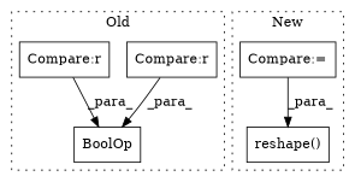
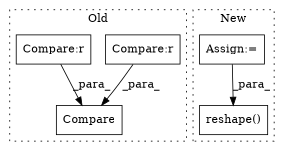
  digraph {
    node [a=40 s=18701 shape=box]
-   n1 [a=72 l=43 label=BoolOp]
+   n1 [a=72 l=43 label=Compare]
    n2 [l=17 label="Compare:r" s=18727]
    n3 [l=21 label="Compare:r"]
    n4 [a=75 l="11,1" label="reshape()" s="18126,18171"]
-   n5 [a=68 l=3 label="Compare:=" s=18123]
+   n5 [a=68 l=3 label="Assign:=" s=18123]
    subgraph cluster_1 {
      label=Old
      style=dotted
      n1
      n2
      n3
    }
    subgraph cluster_2 {
      label=New
      style=dotted
      n4
      n5
    }
    n2 -> n1 [label=_para_]
    n3 -> n1 [label=_para_]
    n5 -> n4 [label=_para_]
  }
